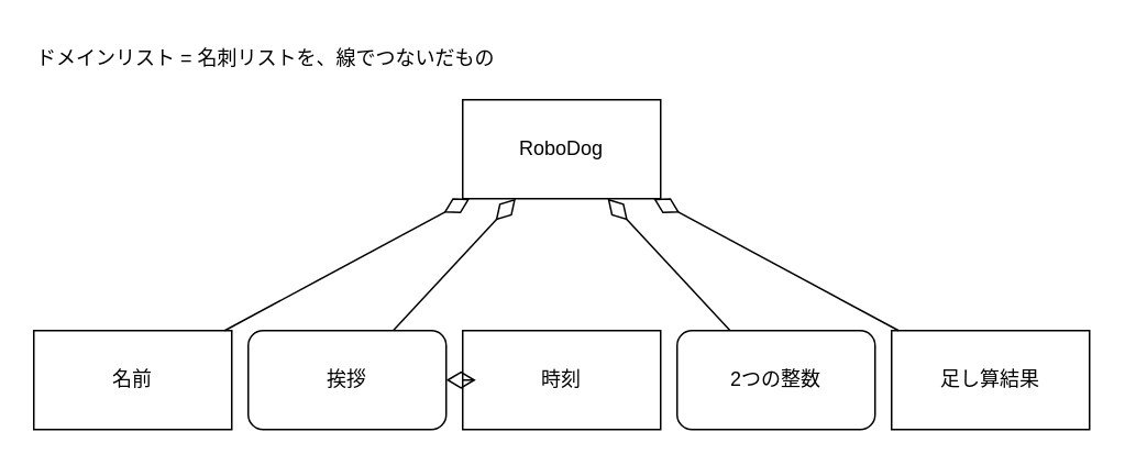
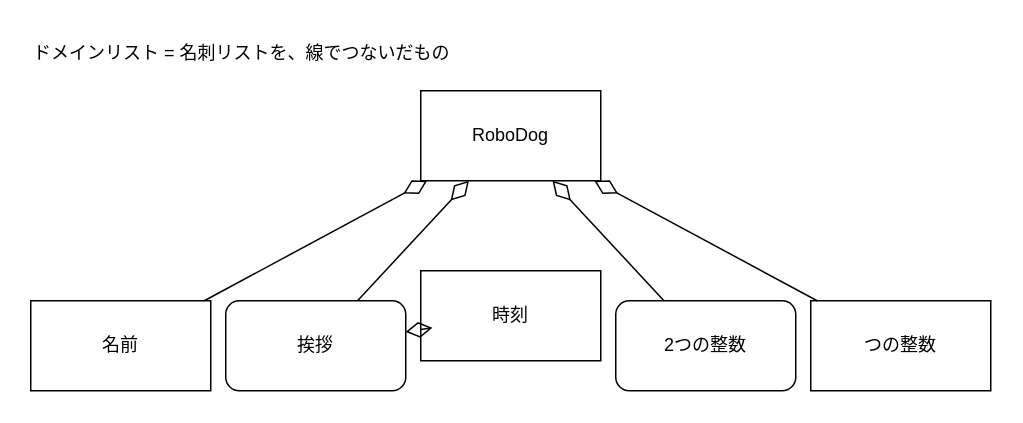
  <mxCell id="0" />
  <mxCell id="1" parent="0" />
  <mxCell id="2" value="RoboDog" style="rounded=0;whiteSpace=wrap;html=1;" vertex="1" parent="1"><mxGeometry x="280" y="60" width="120" height="60" as="geometry" /></mxCell>
  <mxCell id="3" value="名前" style="rounded=0;whiteSpace=wrap;html=1;" vertex="1" parent="1"><mxGeometry x="20" y="200" width="120" height="60" as="geometry" /></mxCell>
  <mxCell id="4" value="" style="endArrow=diamondThin;html=1;rounded=0;endFill=0;endSize=15;" edge="1" parent="1" source="3" target="2"><mxGeometry width="50" height="50" relative="1" as="geometry"><mxPoint x="290" y="200" as="sourcePoint" /><mxPoint x="340" y="150" as="targetPoint" /></mxGeometry></mxCell>
- <mxCell id="5" value="時刻" style="rounded=0;whiteSpace=wrap;html=1;" vertex="1" parent="1"><mxGeometry x="280" y="200" width="120" height="60" as="geometry" /></mxCell>
+ <mxCell id="5" value="時刻" style="rounded=0;whiteSpace=wrap;html=1;" vertex="1" parent="1"><mxGeometry x="280" y="180" width="120" height="60" as="geometry" /></mxCell>
  <mxCell id="6" value="挨拶" style="whiteSpace=wrap;html=1;rounded=1;" vertex="1" parent="1"><mxGeometry x="150" y="200" width="120" height="60" as="geometry" /></mxCell>
  <mxCell id="7" value="2つの整数" style="whiteSpace=wrap;html=1;rounded=1;" vertex="1" parent="1"><mxGeometry x="410" y="200" width="120" height="60" as="geometry" /></mxCell>
- <mxCell id="8" value="足し算結果" style="rounded=0;whiteSpace=wrap;html=1;" vertex="1" parent="1"><mxGeometry x="540" y="200" width="120" height="60" as="geometry" /></mxCell>
+ <mxCell id="8" value="つの整数" style="rounded=0;whiteSpace=wrap;html=1;" vertex="1" parent="1"><mxGeometry x="540" y="200" width="120" height="60" as="geometry" /></mxCell>
  <mxCell id="9" value="" style="endArrow=diamondThin;html=1;rounded=0;endFill=0;endSize=15;" edge="1" parent="1" source="6" target="2"><mxGeometry width="50" height="50" relative="1" as="geometry"><mxPoint x="370" y="240" as="sourcePoint" /><mxPoint x="432" y="170" as="targetPoint" /></mxGeometry></mxCell>
  <mxCell id="10" value="" style="endArrow=diamondThin;html=1;rounded=0;endFill=0;endSize=15;" edge="1" parent="1" source="5" target="6"><mxGeometry width="50" height="50" relative="1" as="geometry"><mxPoint x="560" y="220" as="sourcePoint" /><mxPoint x="492" y="130" as="targetPoint" /></mxGeometry></mxCell>
  <mxCell id="11" value="" style="endArrow=diamondThin;html=1;rounded=0;endFill=0;endSize=15;" edge="1" parent="1" source="7" target="2"><mxGeometry width="50" height="50" relative="1" as="geometry"><mxPoint x="450" y="210" as="sourcePoint" /><mxPoint x="512" y="130" as="targetPoint" /></mxGeometry></mxCell>
  <mxCell id="12" value="" style="endArrow=diamondThin;html=1;rounded=0;endFill=0;endSize=15;" edge="1" parent="1" source="8" target="2"><mxGeometry width="50" height="50" relative="1" as="geometry"><mxPoint x="560" y="260" as="sourcePoint" /><mxPoint x="622" y="180" as="targetPoint" /></mxGeometry></mxCell>
  <mxCell id="13" value="ドメインリスト = 名刺リストを、線でつないだもの" style="text;html=1;align=left;verticalAlign=middle;resizable=0;points=[];autosize=1;strokeColor=none;fillColor=none;" vertex="1" parent="1"><mxGeometry x="20" y="20" width="300" height="30" as="geometry" /></mxCell>
